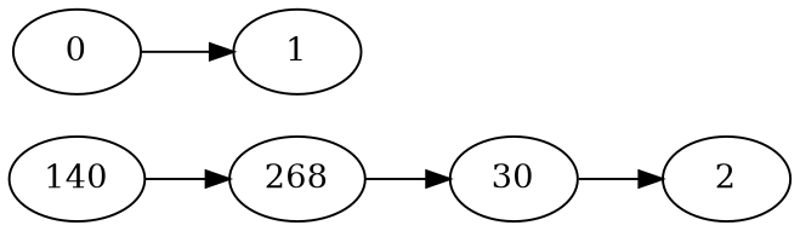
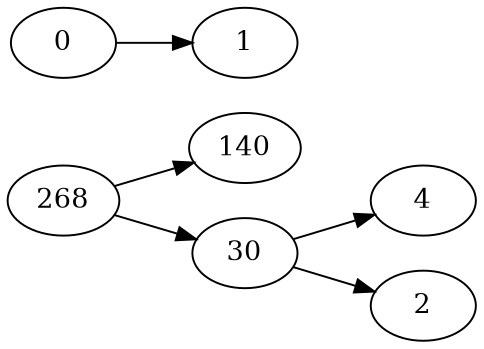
  digraph {
    rankdir=LR
    edge [Label=9]
    n1 [label=268]
    140
    n3 [label=30]
+   4
    2
    0
    1
-   140 -> n1 [Label=4]
+   n1 -> 140 [Label=4]
    n1 -> n3 [Label=7]
+   n3 -> 4
    n3 -> 2 [Label=8]
    0 -> 1
  }
